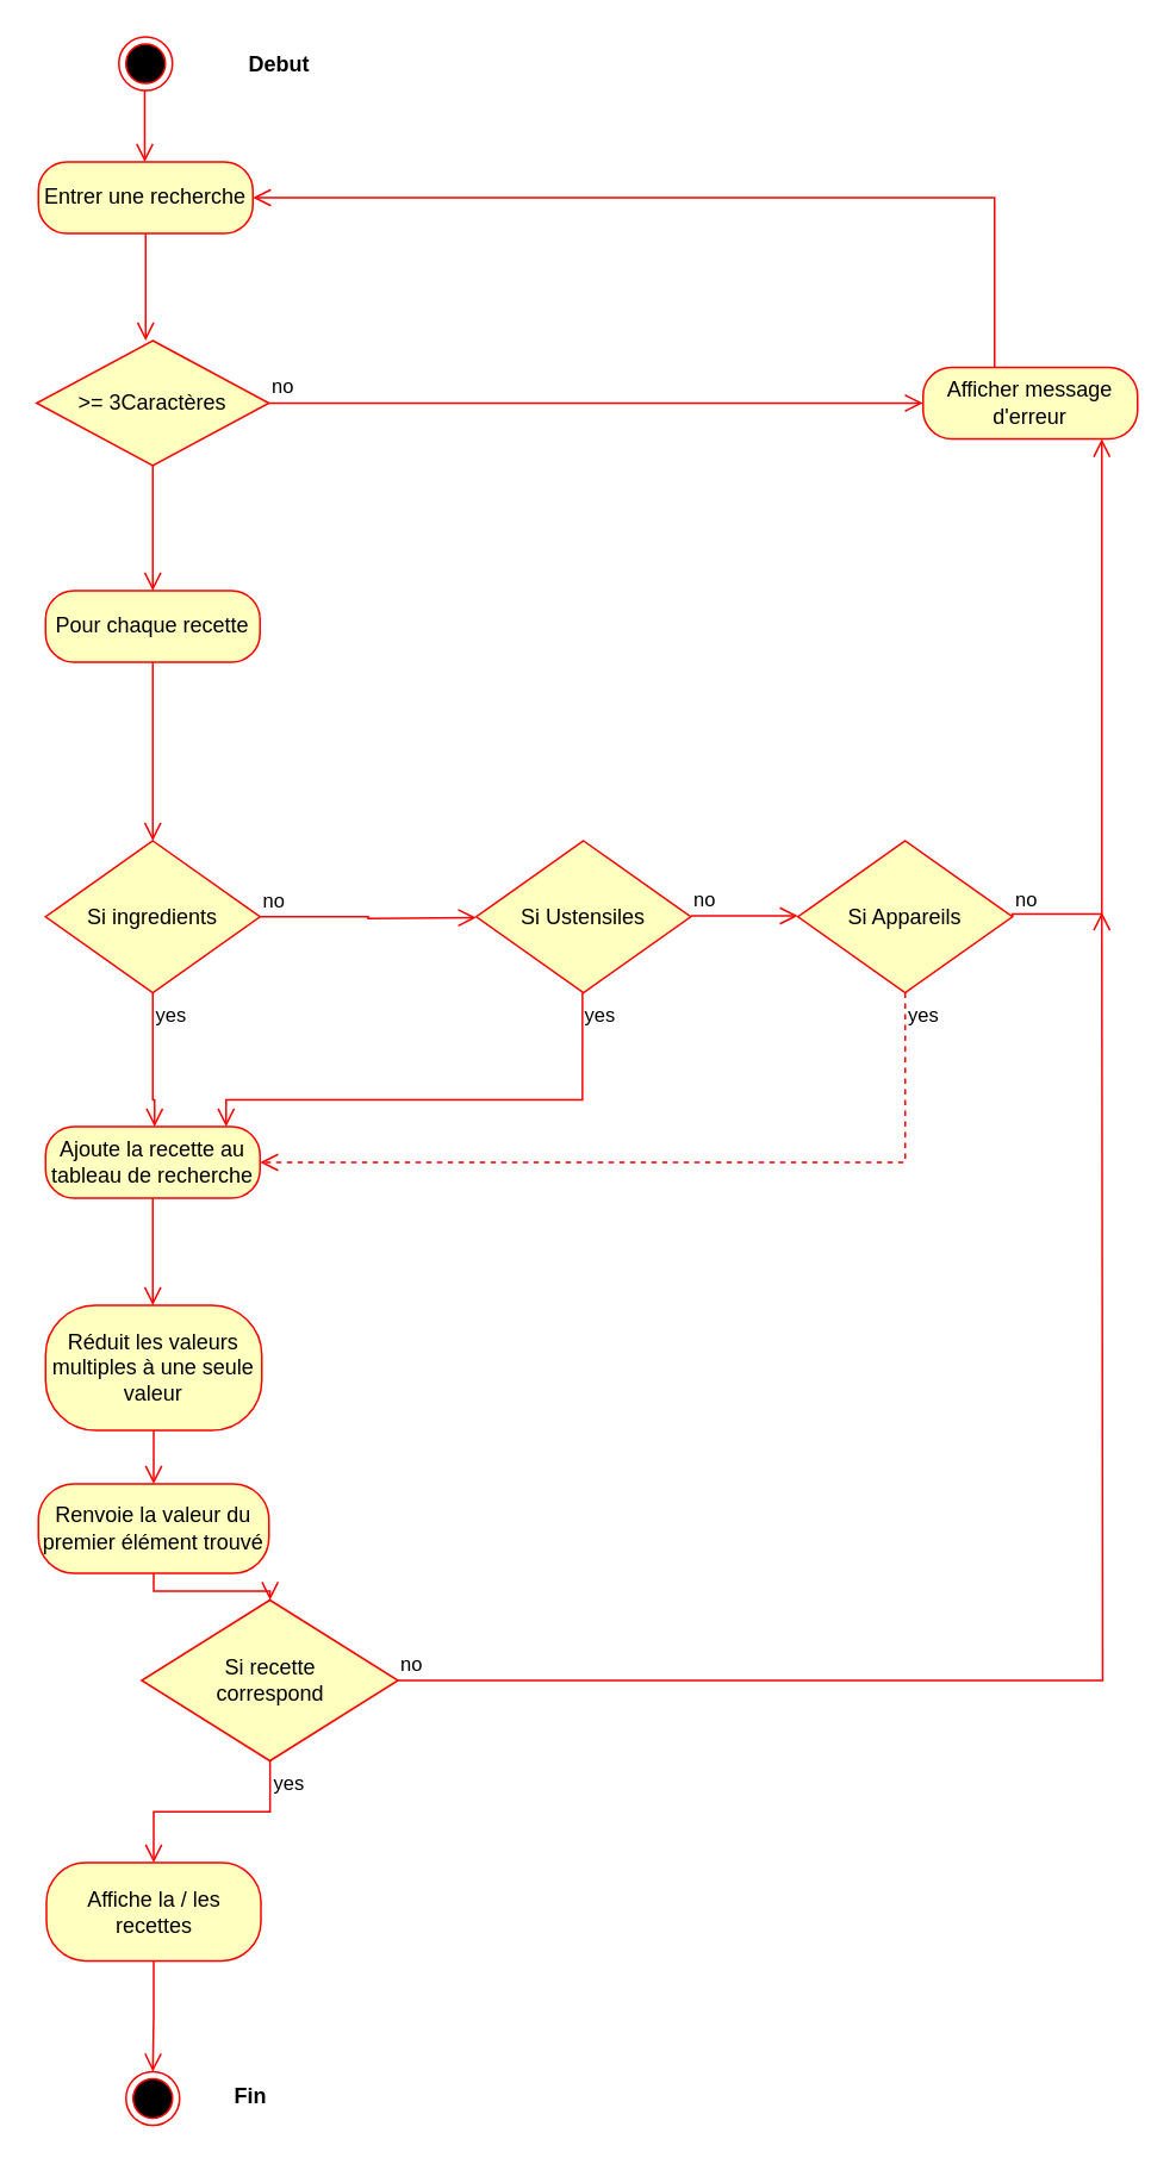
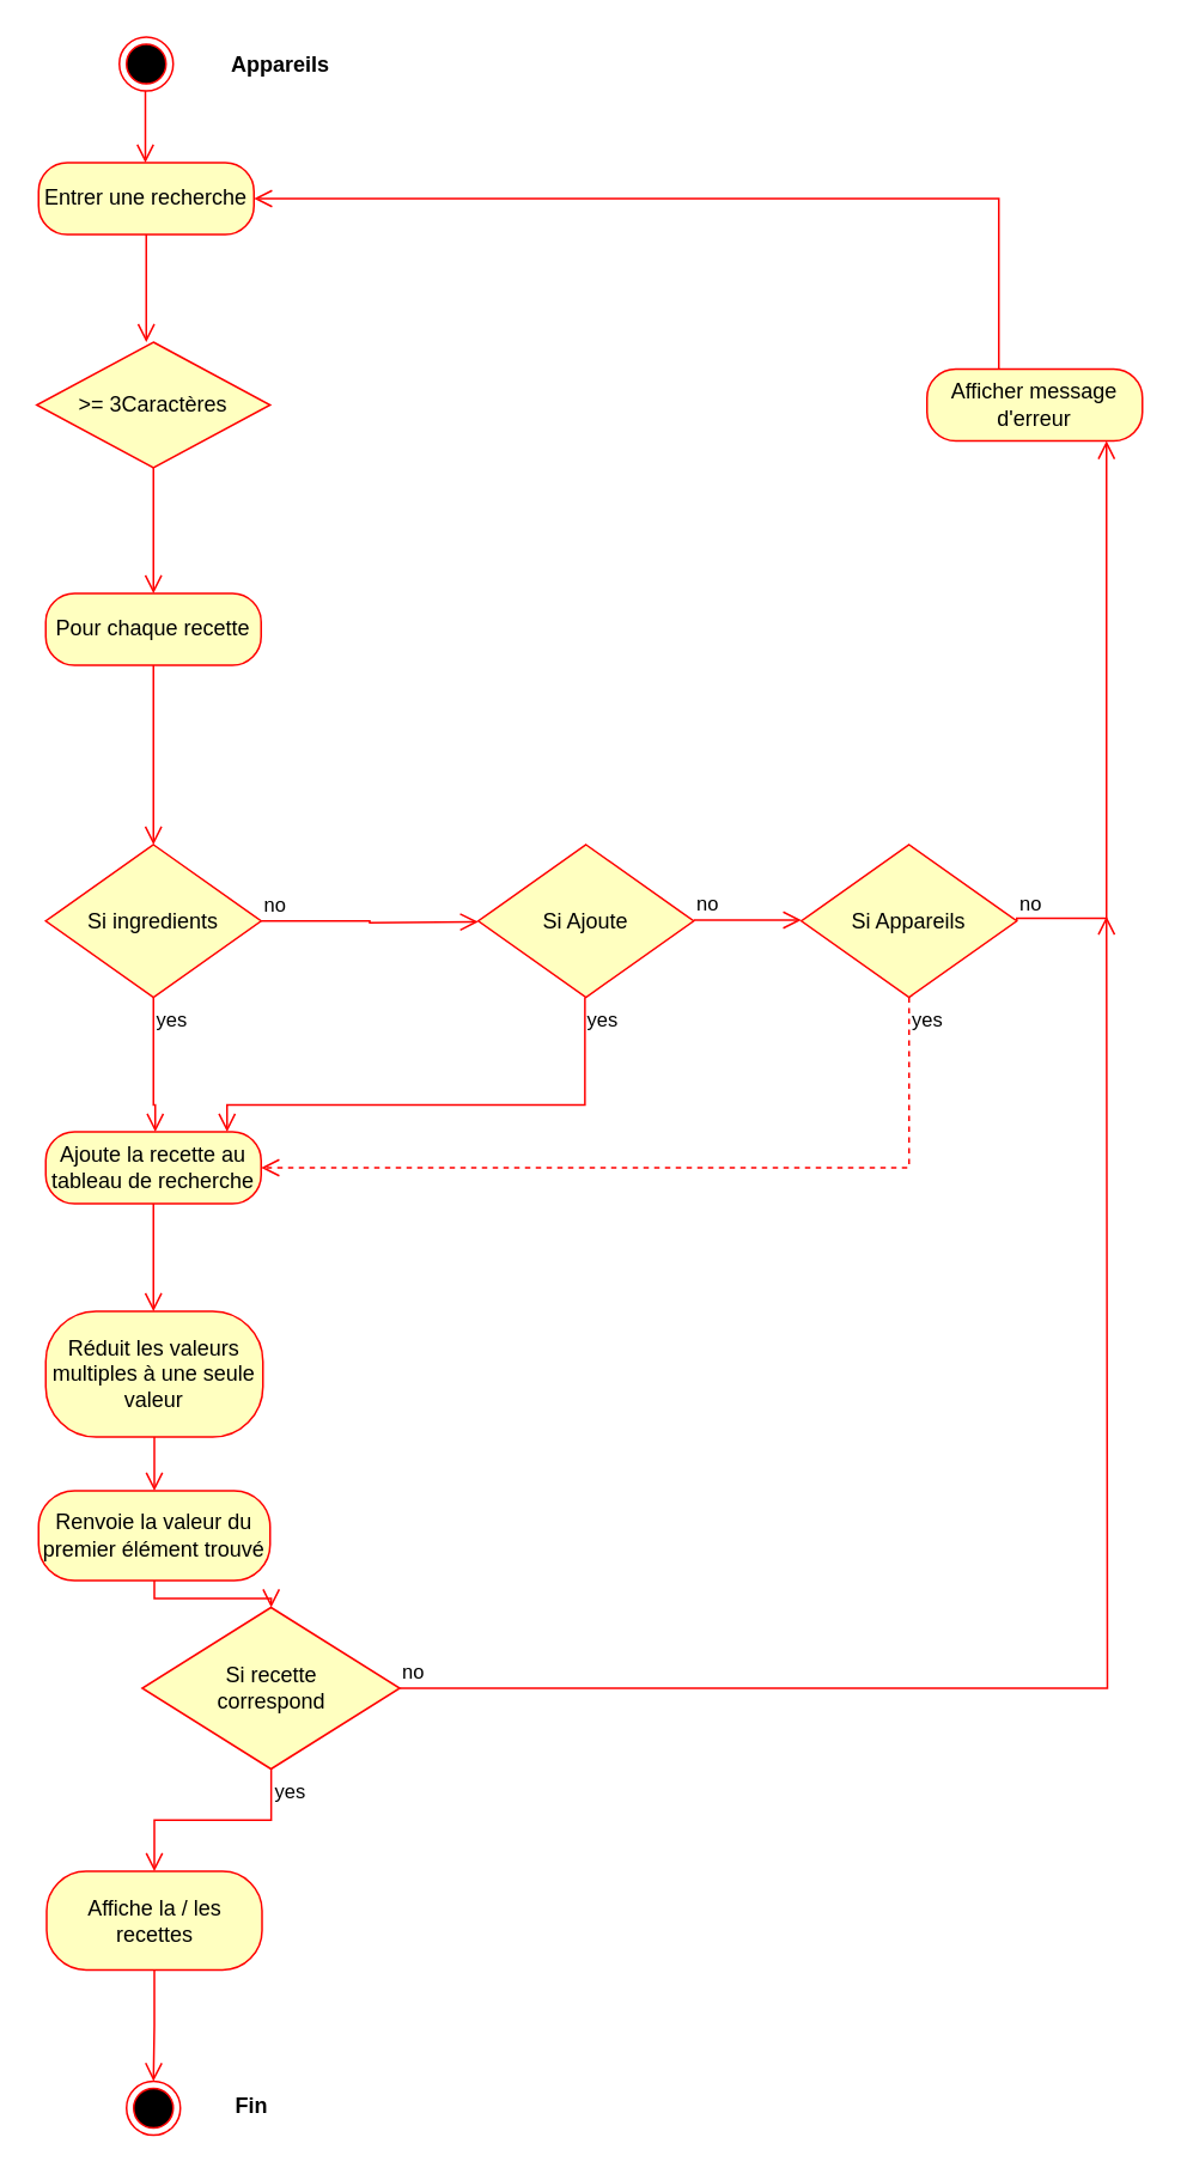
  <mxCell id="0" />
  <mxCell id="1" parent="0" />
  <mxCell id="2" value="" style="ellipse;html=1;shape=endState;fillColor=#000000;strokeColor=#ff0000;" parent="1" vertex="1"><mxGeometry x="66" y="20" width="30" height="30" as="geometry" /></mxCell>
  <mxCell id="3" value="Entrer une recherche" style="rounded=1;whiteSpace=wrap;html=1;arcSize=40;fontColor=#000000;fillColor=#ffffc0;strokeColor=#ff0000;" parent="1" vertex="1"><mxGeometry x="21" y="90" width="120" height="40" as="geometry" /></mxCell>
  <mxCell id="4" value="" style="edgeStyle=orthogonalEdgeStyle;html=1;verticalAlign=bottom;endArrow=open;endSize=8;strokeColor=#ff0000;rounded=0;" parent="1" source="3" edge="1"><mxGeometry relative="1" as="geometry"><mxPoint x="81" y="190" as="targetPoint" /></mxGeometry></mxCell>
  <mxCell id="5" value="&amp;gt;= 3Caractères" style="rhombus;whiteSpace=wrap;html=1;fillColor=#ffffc0;strokeColor=#ff0000;" parent="1" vertex="1"><mxGeometry x="20" y="190" width="130" height="70" as="geometry" /></mxCell>
- <mxCell id="6" value="no" style="edgeStyle=orthogonalEdgeStyle;html=1;align=left;verticalAlign=bottom;endArrow=open;endSize=8;strokeColor=#ff0000;rounded=0;entryX=0;entryY=0.5;entryDx=0;entryDy=0;" parent="1" source="5" target="15" edge="1"><mxGeometry x="-1" relative="1" as="geometry"><mxPoint x="496" y="225" as="targetPoint" /></mxGeometry></mxCell>
  <mxCell id="7" value="" style="edgeStyle=orthogonalEdgeStyle;html=1;verticalAlign=bottom;endArrow=open;endSize=8;strokeColor=#ff0000;rounded=0;exitX=0.5;exitY=1;exitDx=0;exitDy=0;" parent="1" source="5" edge="1"><mxGeometry relative="1" as="geometry"><mxPoint x="85" y="330" as="targetPoint" /><mxPoint x="85" y="360" as="sourcePoint" /></mxGeometry></mxCell>
  <mxCell id="8" value="Si ingredients" style="rhombus;whiteSpace=wrap;html=1;fillColor=#ffffc0;strokeColor=#ff0000;" parent="1" vertex="1"><mxGeometry x="25" y="470" width="120" height="85" as="geometry" /></mxCell>
  <mxCell id="9" value="no" style="edgeStyle=orthogonalEdgeStyle;html=1;align=left;verticalAlign=bottom;endArrow=open;endSize=8;strokeColor=#ff0000;rounded=0;" parent="1" source="8" edge="1"><mxGeometry x="-1" relative="1" as="geometry"><mxPoint x="266" y="513" as="targetPoint" /></mxGeometry></mxCell>
  <mxCell id="10" value="yes" style="edgeStyle=orthogonalEdgeStyle;html=1;align=left;verticalAlign=top;endArrow=open;endSize=8;strokeColor=#ff0000;rounded=0;" parent="1" source="8" edge="1"><mxGeometry x="-1" relative="1" as="geometry"><mxPoint x="86" y="630" as="targetPoint" /><Array as="points"><mxPoint x="85" y="615" /></Array></mxGeometry></mxCell>
  <mxCell id="11" value="Réduit les valeurs multiples à une seule valeur" style="rounded=1;whiteSpace=wrap;html=1;arcSize=40;fontColor=#000000;fillColor=#ffffc0;strokeColor=#ff0000;" parent="1" vertex="1"><mxGeometry x="25" y="730" width="121" height="70" as="geometry" /></mxCell>
  <mxCell id="12" value="" style="edgeStyle=orthogonalEdgeStyle;html=1;verticalAlign=bottom;endArrow=open;endSize=8;strokeColor=#ff0000;rounded=0;entryX=0.5;entryY=0;entryDx=0;entryDy=0;" parent="1" source="11" target="13" edge="1"><mxGeometry relative="1" as="geometry"><mxPoint x="85" y="730" as="targetPoint" /></mxGeometry></mxCell>
  <mxCell id="13" value="Renvoie la valeur du premier élément trouvé" style="rounded=1;whiteSpace=wrap;html=1;arcSize=40;fontColor=#000000;fillColor=#ffffc0;strokeColor=#ff0000;" parent="1" vertex="1"><mxGeometry x="21" y="830" width="129" height="50" as="geometry" /></mxCell>
  <mxCell id="14" value="" style="edgeStyle=orthogonalEdgeStyle;html=1;verticalAlign=bottom;endArrow=open;endSize=8;strokeColor=#ff0000;rounded=0;" parent="1" source="13" target="28" edge="1"><mxGeometry relative="1" as="geometry"><mxPoint x="85" y="830" as="targetPoint" /></mxGeometry></mxCell>
  <mxCell id="15" value="Afficher message d'erreur" style="rounded=1;whiteSpace=wrap;html=1;arcSize=40;fontColor=#000000;fillColor=#ffffc0;strokeColor=#ff0000;" parent="1" vertex="1"><mxGeometry x="516" y="205" width="120" height="40" as="geometry" /></mxCell>
  <mxCell id="16" value="" style="edgeStyle=orthogonalEdgeStyle;html=1;verticalAlign=bottom;endArrow=open;endSize=8;strokeColor=#ff0000;rounded=0;entryX=1;entryY=0.5;entryDx=0;entryDy=0;" parent="1" source="15" target="3" edge="1"><mxGeometry relative="1" as="geometry"><mxPoint x="556" y="130" as="targetPoint" /><Array as="points"><mxPoint x="556" y="110" /></Array></mxGeometry></mxCell>
  <mxCell id="17" value="" style="edgeStyle=orthogonalEdgeStyle;html=1;verticalAlign=bottom;endArrow=open;endSize=8;strokeColor=#ff0000;rounded=0;" parent="1" edge="1"><mxGeometry relative="1" as="geometry"><mxPoint x="80.5" y="90" as="targetPoint" /><mxPoint x="80.5" y="50" as="sourcePoint" /></mxGeometry></mxCell>
- <mxCell id="18" value="Debut" style="text;align=center;fontStyle=1;verticalAlign=middle;spacingLeft=3;spacingRight=3;strokeColor=none;rotatable=0;points=[[0,0.5],[1,0.5]];portConstraint=eastwest;" parent="1" vertex="1"><mxGeometry x="116" y="22" width="80" height="26" as="geometry" /></mxCell>
+ <mxCell id="18" value="Appareils" style="text;align=center;fontStyle=1;verticalAlign=middle;spacingLeft=3;spacingRight=3;strokeColor=none;rotatable=0;points=[[0,0.5],[1,0.5]];portConstraint=eastwest;" parent="1" vertex="1"><mxGeometry x="116" y="22" width="80" height="26" as="geometry" /></mxCell>
  <mxCell id="19" value="Affiche la / les recettes" style="rounded=1;whiteSpace=wrap;html=1;arcSize=40;fontColor=#000000;fillColor=#ffffc0;strokeColor=#ff0000;" parent="1" vertex="1"><mxGeometry x="25.5" y="1042" width="120" height="55" as="geometry" /></mxCell>
  <mxCell id="20" value="" style="edgeStyle=orthogonalEdgeStyle;html=1;verticalAlign=bottom;endArrow=open;endSize=8;strokeColor=#ff0000;rounded=0;" parent="1" source="19" target="21" edge="1"><mxGeometry relative="1" as="geometry"><mxPoint x="85.5" y="930" as="targetPoint" /></mxGeometry></mxCell>
  <mxCell id="21" value="" style="ellipse;html=1;shape=endState;fillColor=#000000;strokeColor=#ff0000;" parent="1" vertex="1"><mxGeometry x="70" y="1159" width="30" height="30" as="geometry" /></mxCell>
  <mxCell id="22" value="Fin" style="text;align=center;fontStyle=1;verticalAlign=middle;spacingLeft=3;spacingRight=3;strokeColor=none;rotatable=0;points=[[0,0.5],[1,0.5]];portConstraint=eastwest;" parent="1" vertex="1"><mxGeometry x="100" y="1159" width="80" height="26" as="geometry" /></mxCell>
- <mxCell id="23" value="Si Ustensiles" style="rhombus;whiteSpace=wrap;html=1;fillColor=#ffffc0;strokeColor=#ff0000;" parent="1" vertex="1"><mxGeometry x="266" y="470" width="120" height="85" as="geometry" /></mxCell>
+ <mxCell id="23" value="Si Ajoute" style="rhombus;whiteSpace=wrap;html=1;fillColor=#ffffc0;strokeColor=#ff0000;" parent="1" vertex="1"><mxGeometry x="266" y="470" width="120" height="85" as="geometry" /></mxCell>
  <mxCell id="24" value="Si Appareils" style="rhombus;whiteSpace=wrap;html=1;fillColor=#ffffc0;strokeColor=#ff0000;" parent="1" vertex="1"><mxGeometry x="446" y="470" width="120" height="85" as="geometry" /></mxCell>
  <mxCell id="25" value="yes" style="edgeStyle=orthogonalEdgeStyle;html=1;align=left;verticalAlign=top;endArrow=open;endSize=8;strokeColor=#ff0000;rounded=0;exitX=0.5;exitY=1;exitDx=0;exitDy=0;entryX=1;entryY=0.5;entryDx=0;entryDy=0;dashed=1;" parent="1" source="24" target="33" edge="1"><mxGeometry x="-1" relative="1" as="geometry"><mxPoint x="316" y="650" as="targetPoint" /><mxPoint x="555.5" y="555" as="sourcePoint" /><Array as="points"><mxPoint x="506" y="650" /></Array></mxGeometry></mxCell>
  <mxCell id="26" value="no" style="edgeStyle=orthogonalEdgeStyle;html=1;align=left;verticalAlign=bottom;endArrow=open;endSize=8;strokeColor=#ff0000;rounded=0;" parent="1" edge="1"><mxGeometry x="-1" relative="1" as="geometry"><mxPoint x="446" y="512" as="targetPoint" /><mxPoint x="386" y="512" as="sourcePoint" /><Array as="points"><mxPoint x="446" y="511" /><mxPoint x="446" y="511" /></Array></mxGeometry></mxCell>
  <mxCell id="27" value="no" style="edgeStyle=orthogonalEdgeStyle;html=1;align=left;verticalAlign=bottom;endArrow=open;endSize=8;strokeColor=#ff0000;rounded=0;" parent="1" edge="1"><mxGeometry x="-1" relative="1" as="geometry"><mxPoint x="616" y="245" as="targetPoint" /><mxPoint x="566" y="512" as="sourcePoint" /><Array as="points"><mxPoint x="566" y="511" /><mxPoint x="616" y="511" /></Array></mxGeometry></mxCell>
  <mxCell id="28" value="&lt;div&gt;Si recette &lt;br&gt;&lt;/div&gt;&lt;div&gt;correspond&lt;/div&gt;" style="rhombus;whiteSpace=wrap;html=1;fillColor=#ffffc0;strokeColor=#ff0000;" parent="1" vertex="1"><mxGeometry x="78.75" y="895" width="143.5" height="90" as="geometry" /></mxCell>
  <mxCell id="29" value="no" style="edgeStyle=orthogonalEdgeStyle;html=1;align=left;verticalAlign=bottom;endArrow=open;endSize=8;strokeColor=#ff0000;rounded=0;" parent="1" source="28" edge="1"><mxGeometry x="-1" relative="1" as="geometry"><mxPoint x="616" y="510" as="targetPoint" /></mxGeometry></mxCell>
  <mxCell id="30" value="yes" style="edgeStyle=orthogonalEdgeStyle;html=1;align=left;verticalAlign=top;endArrow=open;endSize=8;strokeColor=#ff0000;rounded=0;entryX=0.5;entryY=0;entryDx=0;entryDy=0;" parent="1" source="28" target="19" edge="1"><mxGeometry x="-1" relative="1" as="geometry"><mxPoint x="86" y="970" as="targetPoint" /></mxGeometry></mxCell>
  <mxCell id="31" value="Pour chaque recette" style="rounded=1;whiteSpace=wrap;html=1;arcSize=40;fontColor=#000000;fillColor=#ffffc0;strokeColor=#ff0000;" parent="1" vertex="1"><mxGeometry x="25" y="330" width="120" height="40" as="geometry" /></mxCell>
  <mxCell id="32" value="" style="edgeStyle=orthogonalEdgeStyle;html=1;verticalAlign=bottom;endArrow=open;endSize=8;strokeColor=#ff0000;rounded=0;entryX=0.5;entryY=0;entryDx=0;entryDy=0;" parent="1" source="31" target="8" edge="1"><mxGeometry relative="1" as="geometry"><mxPoint x="85" y="430" as="targetPoint" /></mxGeometry></mxCell>
  <mxCell id="33" value="Ajoute la recette au tableau de recherche" style="rounded=1;whiteSpace=wrap;html=1;arcSize=40;fontColor=#000000;fillColor=#ffffc0;strokeColor=#ff0000;" parent="1" vertex="1"><mxGeometry x="25" y="630" width="120" height="40" as="geometry" /></mxCell>
  <mxCell id="34" value="" style="edgeStyle=orthogonalEdgeStyle;html=1;verticalAlign=bottom;endArrow=open;endSize=8;strokeColor=#ff0000;rounded=0;" parent="1" source="33" edge="1"><mxGeometry relative="1" as="geometry"><mxPoint x="85" y="730" as="targetPoint" /></mxGeometry></mxCell>
  <mxCell id="35" value="yes" style="edgeStyle=orthogonalEdgeStyle;html=1;align=left;verticalAlign=top;endArrow=open;endSize=8;strokeColor=#ff0000;rounded=0;entryX=0.842;entryY=0;entryDx=0;entryDy=0;entryPerimeter=0;" parent="1" target="33" edge="1"><mxGeometry x="-1" relative="1" as="geometry"><mxPoint x="326.351" y="630.002" as="targetPoint" /><mxPoint x="325.41" y="554.96" as="sourcePoint" /><Array as="points"><mxPoint x="325" y="615" /><mxPoint x="126" y="615" /></Array></mxGeometry></mxCell>
